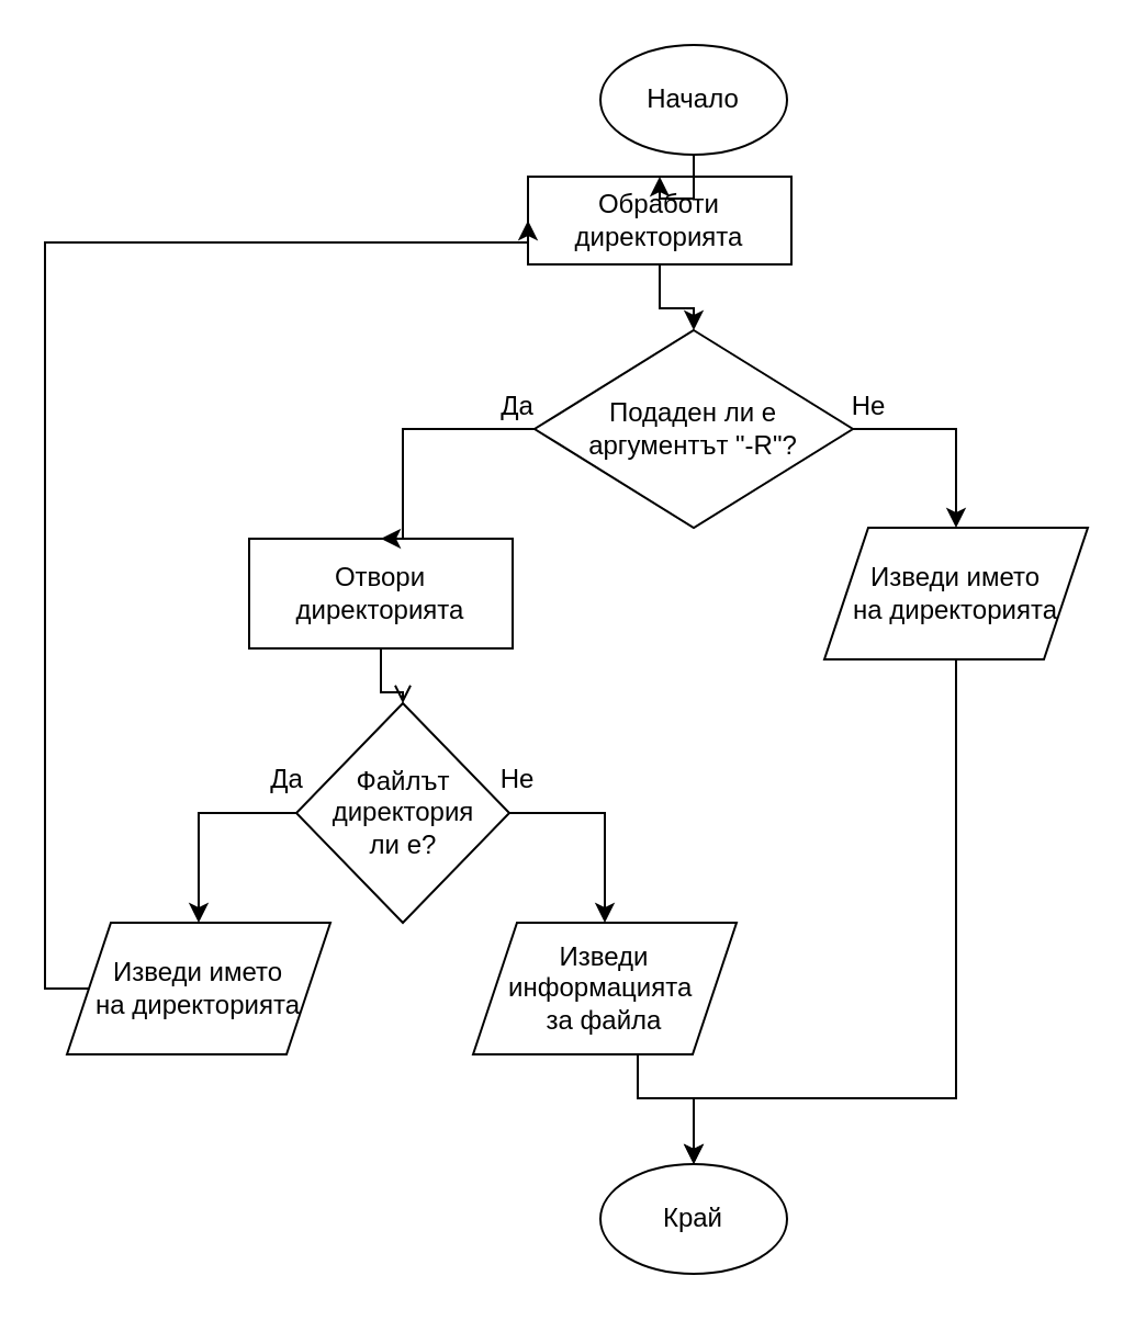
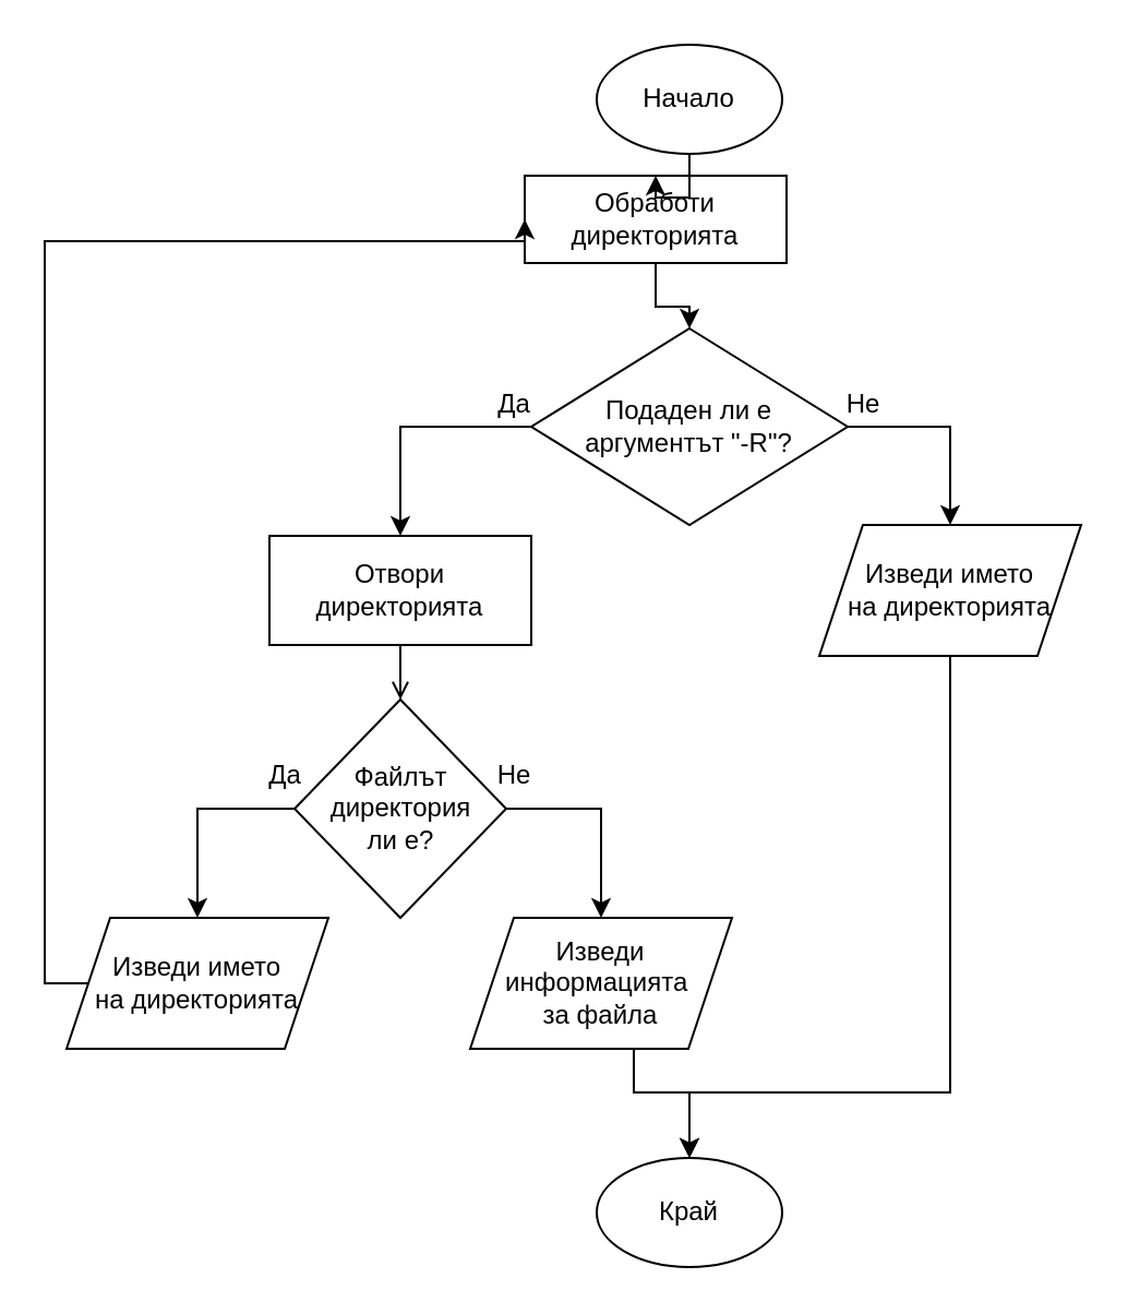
  <mxCell id="0" />
  <mxCell id="1" parent="0" />
  <mxCell id="2" style="edgeStyle=orthogonalEdgeStyle;rounded=0;orthogonalLoop=1;jettySize=auto;html=1;" edge="1" parent="1" source="3" target="8"><mxGeometry relative="1" as="geometry" /></mxCell>
  <mxCell id="3" value="Начало" style="ellipse;whiteSpace=wrap;html=1;fillColor=none;" vertex="1" parent="1"><mxGeometry x="273" y="20" width="85" height="50" as="geometry" /></mxCell>
  <mxCell id="4" style="edgeStyle=orthogonalEdgeStyle;rounded=0;orthogonalLoop=1;jettySize=auto;html=1;entryX=0.5;entryY=0;entryDx=0;entryDy=0;exitX=1;exitY=0.5;exitDx=0;exitDy=0;" edge="1" parent="1" source="6" target="19"><mxGeometry relative="1" as="geometry"><Array as="points"><mxPoint x="435" y="195" /></Array></mxGeometry></mxCell>
  <mxCell id="5" style="edgeStyle=orthogonalEdgeStyle;rounded=0;orthogonalLoop=1;jettySize=auto;html=1;entryX=0.5;entryY=0;entryDx=0;entryDy=0;" edge="1" parent="1" source="6" target="10"><mxGeometry relative="1" as="geometry"><Array as="points"><mxPoint x="183" y="195" /></Array></mxGeometry></mxCell>
  <mxCell id="6" value="Подаден ли е аргументът &quot;-R&quot;?" style="rhombus;whiteSpace=wrap;html=1;fillColor=none;" vertex="1" parent="1"><mxGeometry x="243" y="150" width="145" height="90" as="geometry" /></mxCell>
  <mxCell id="7" style="edgeStyle=orthogonalEdgeStyle;rounded=0;orthogonalLoop=1;jettySize=auto;html=1;" edge="1" parent="1" source="8" target="6"><mxGeometry relative="1" as="geometry" /></mxCell>
  <mxCell id="8" value="Обработи директорията" style="rounded=0;whiteSpace=wrap;html=1;fillColor=none;" vertex="1" parent="1"><mxGeometry x="240" y="80" width="120" height="40" as="geometry" /></mxCell>
  <mxCell id="9" style="edgeStyle=orthogonalEdgeStyle;rounded=0;orthogonalLoop=1;jettySize=auto;html=1;entryX=0.5;entryY=0;entryDx=0;entryDy=0;endArrow=open;" edge="1" parent="1" source="10" target="13"><mxGeometry relative="1" as="geometry" /></mxCell>
- <mxCell id="10" value="Отвори директорията" style="rounded=0;whiteSpace=wrap;html=1;fillColor=none;" vertex="1" parent="1"><mxGeometry x="113" y="245" width="120" height="50" as="geometry" /></mxCell>
+ <mxCell id="10" value="Отвори директорията" style="rounded=0;whiteSpace=wrap;html=1;fillColor=none;" vertex="1" parent="1"><mxGeometry x="123" y="245" width="120" height="50" as="geometry" /></mxCell>
  <mxCell id="11" style="edgeStyle=orthogonalEdgeStyle;rounded=0;orthogonalLoop=1;jettySize=auto;html=1;entryX=0.5;entryY=0;entryDx=0;entryDy=0;" edge="1" parent="1" source="13" target="17"><mxGeometry relative="1" as="geometry"><Array as="points"><mxPoint x="275" y="370" /></Array></mxGeometry></mxCell>
  <mxCell id="12" style="edgeStyle=orthogonalEdgeStyle;rounded=0;orthogonalLoop=1;jettySize=auto;html=1;entryX=0.5;entryY=0;entryDx=0;entryDy=0;" edge="1" parent="1" source="13" target="15"><mxGeometry relative="1" as="geometry"><Array as="points"><mxPoint x="90" y="370" /></Array></mxGeometry></mxCell>
  <mxCell id="13" value="Файлът директория&lt;div&gt;ли е?&lt;/div&gt;" style="rhombus;whiteSpace=wrap;html=1;fillColor=none;" vertex="1" parent="1"><mxGeometry x="134.5" y="320" width="97" height="100" as="geometry" /></mxCell>
  <mxCell id="14" style="edgeStyle=orthogonalEdgeStyle;rounded=0;orthogonalLoop=1;jettySize=auto;html=1;entryX=0;entryY=0.5;entryDx=0;entryDy=0;" edge="1" parent="1" source="15" target="8"><mxGeometry relative="1" as="geometry"><Array as="points"><mxPoint x="20" y="450" /><mxPoint x="20" y="110" /></Array></mxGeometry></mxCell>
  <mxCell id="15" value="Изведи името&lt;br&gt;&lt;div&gt;&lt;span style=&quot;color: rgba(0, 0, 0, 0); font-family: monospace; font-size: 0px; text-align: start; text-wrap-mode: nowrap; background-color: transparent;&quot;&gt;%3CmxGraphModel%3E%3Croot%3E%3CmxCell%20id%3D%220%22%2F%3E%3CmxCell%20id%3D%221%22%20parent%3D%220%22%2F%3E%3CmxCell%20id%3D%222%22%20value%3D%22%D0%9D%D0%B0%D1%87%D0%B0%D0%BB%D0%BE%22%20style%3D%22ellipse%3BwhiteSpace%3Dwrap%3Bhtml%3D1%3BfillColor%3Dnone%3B%22%20vertex%3D%221%22%20parent%3D%221%22%3E%3CmxGeometry%20x%3D%22378%22%20y%3D%2220%22%20width%3D%2295%22%20height%3D%2260%22%20as%3D%22geometry%22%2F%3E%3C%2FmxCell%3E%3C%2Froot%3E%3C%2FmxGraphModel%3E&lt;/span&gt;на директорията&lt;/div&gt;" style="shape=parallelogram;perimeter=parallelogramPerimeter;whiteSpace=wrap;html=1;fixedSize=1;fillColor=none;" vertex="1" parent="1"><mxGeometry x="30" y="420" width="120" height="60" as="geometry" /></mxCell>
  <mxCell id="16" style="edgeStyle=orthogonalEdgeStyle;rounded=0;orthogonalLoop=1;jettySize=auto;html=1;entryX=0.5;entryY=0;entryDx=0;entryDy=0;" edge="1" parent="1" source="17" target="24"><mxGeometry relative="1" as="geometry"><Array as="points"><mxPoint x="290" y="500" /><mxPoint x="316" y="500" /></Array></mxGeometry></mxCell>
  <mxCell id="17" value="Изведи информацията&amp;nbsp;&lt;div&gt;за файла&lt;span style=&quot;background-color: transparent; color: light-dark(rgba(0, 0, 0, 0), rgb(237, 237, 237)); font-family: monospace; font-size: 0px; text-align: start; text-wrap-mode: nowrap;&quot;&gt;%3CmxGraphModel%3E%3Croot%3E%3CmxCell%20id%3D%220%22%2F%3E%3CmxCell%20id%3D%221%22%20parent%3D%220%22%2F%3E%3CmxCell%20id%3D%222%22%20value%3D%22%D0%9D%D0%B0%D1%87%D0%B0%D0%BB%D0%BE%22%20style%3D%22ellipse%3BwhiteSpace%3Dwrap%3Bhtml%3D1%3BfillColor%3Dnone%3B%22%20vertex%3D%221%22%20parent%3D%221%22%3E%3CmxGeometry%20x%3D%22378%22%20y%3D%2220%22%20width%3D%2295%22%20height%3D%2260%22%20as%3D%22geometry%22%2F%3E%3C%2FmxCell%3E%3C%2Froot%3E%3C%2FmxGraphзаз&lt;/span&gt;&lt;/div&gt;" style="shape=parallelogram;perimeter=parallelogramPerimeter;whiteSpace=wrap;html=1;fixedSize=1;fillColor=none;" vertex="1" parent="1"><mxGeometry x="215" y="420" width="120" height="60" as="geometry" /></mxCell>
  <mxCell id="18" style="edgeStyle=orthogonalEdgeStyle;rounded=0;orthogonalLoop=1;jettySize=auto;html=1;entryX=0.5;entryY=0;entryDx=0;entryDy=0;exitX=0.5;exitY=1;exitDx=0;exitDy=0;" edge="1" parent="1" source="19" target="24"><mxGeometry relative="1" as="geometry"><Array as="points"><mxPoint x="435" y="500" /><mxPoint x="316" y="500" /></Array></mxGeometry></mxCell>
  <mxCell id="19" value="Изведи името&lt;br&gt;&lt;div&gt;&lt;span style=&quot;color: rgba(0, 0, 0, 0); font-family: monospace; font-size: 0px; text-align: start; text-wrap-mode: nowrap; background-color: transparent;&quot;&gt;%3CmxGraphModel%3E%3Croot%3E%3CmxCell%20id%3D%220%22%2F%3E%3CmxCell%20id%3D%221%22%20parent%3D%220%22%2F%3E%3CmxCell%20id%3D%222%22%20value%3D%22%D0%9D%D0%B0%D1%87%D0%B0%D0%BB%D0%BE%22%20style%3D%22ellipse%3BwhiteSpace%3Dwrap%3Bhtml%3D1%3BfillColor%3Dnone%3B%22%20vertex%3D%221%22%20parent%3D%221%22%3E%3CmxGeometry%20x%3D%22378%22%20y%3D%2220%22%20width%3D%2295%22%20height%3D%2260%22%20as%3D%22geometry%22%2F%3E%3C%2FmxCell%3E%3C%2Froot%3E%3C%2FmxGraphModel%3E&lt;/span&gt;на директорията&lt;/div&gt;" style="shape=parallelogram;perimeter=parallelogramPerimeter;whiteSpace=wrap;html=1;fixedSize=1;fillColor=none;" vertex="1" parent="1"><mxGeometry x="375" y="240" width="120" height="60" as="geometry" /></mxCell>
  <mxCell id="20" value="Не" style="text;html=1;align=center;verticalAlign=middle;resizable=0;points=[];autosize=1;strokeColor=none;fillColor=none;" vertex="1" parent="1"><mxGeometry x="375" y="170" width="40" height="30" as="geometry" /></mxCell>
  <mxCell id="21" value="Да" style="text;html=1;align=center;verticalAlign=middle;resizable=0;points=[];autosize=1;strokeColor=none;fillColor=none;" vertex="1" parent="1"><mxGeometry x="215" y="170" width="40" height="30" as="geometry" /></mxCell>
  <mxCell id="22" value="Да" style="text;html=1;align=center;verticalAlign=middle;resizable=0;points=[];autosize=1;strokeColor=none;fillColor=none;" vertex="1" parent="1"><mxGeometry x="110" y="340" width="40" height="30" as="geometry" /></mxCell>
  <mxCell id="23" value="Не" style="text;html=1;align=center;verticalAlign=middle;resizable=0;points=[];autosize=1;strokeColor=none;fillColor=none;" vertex="1" parent="1"><mxGeometry x="215" y="340" width="40" height="30" as="geometry" /></mxCell>
  <mxCell id="24" value="Край" style="ellipse;whiteSpace=wrap;html=1;fillColor=none;" vertex="1" parent="1"><mxGeometry x="273" y="530" width="85" height="50" as="geometry" /></mxCell>
